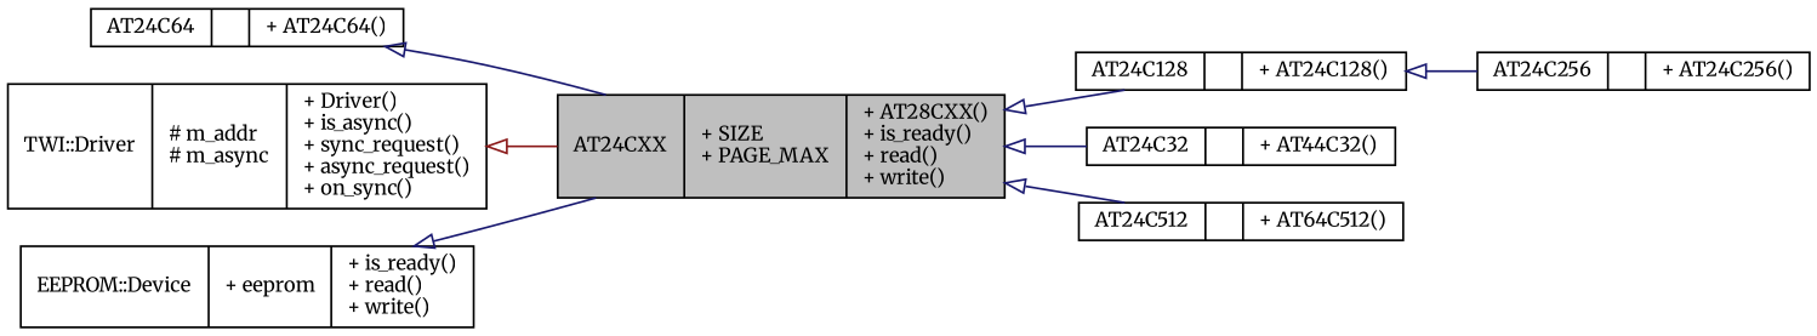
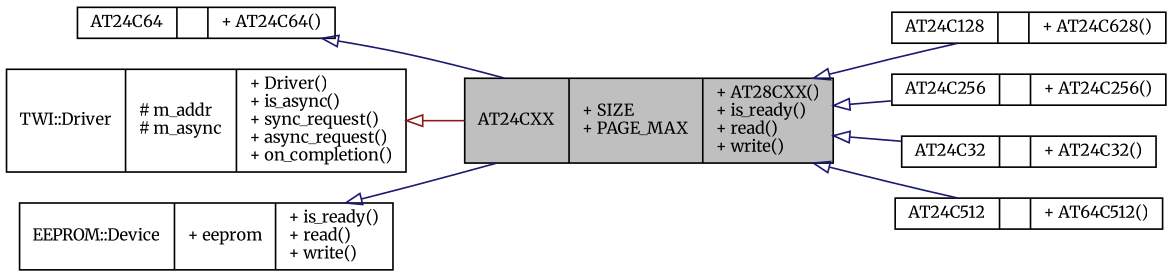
  digraph {
    fontname=Merriweather
    rankdir=LR
    node [color=black fillcolor=white fontname=Merriweather fontsize=10 shape=record style=filled]
    edge [arrowtail=onormal color=midnightblue dir=back fontname=Merriweather fontsize=10 labelfontname=Helvetica labelfontsize=10 style=solid]
    n1 [fillcolor=grey75 fontcolor=black height=0.2 label="{AT24CXX\n|+ SIZE\l+ PAGE_MAX\l|+ AT28CXX()\l+ is_ready()\l+ read()\l+ write()\l}" width=0.4]
-   n2 [height=0.2 label="{AT24C128\n||+ AT24C128()\l}" width=0.4]
+   n2 [height=0.2 label="{AT24C128\n||+ AT24C628()\l}" width=0.4]
    n3 [height=0.2 label="{AT24C256\n||+ AT24C256()\l}" width=0.4]
-   n4 [height=0.2 label="{AT24C32\n||+ AT44C32()\l}" width=0.4]
+   n4 [height=0.2 label="{AT24C32\n||+ AT24C32()\l}" width=0.4]
    n5 [height=0.2 label="{AT24C512\n||+ AT64C512()\l}" width=0.4]
    n6 [height=0.2 label="{AT24C64\n||+ AT24C64()\l}" width=0.4]
-   n7 [height=0.2 label="{TWI::Driver\n|# m_addr\l# m_async\l|+ Driver()\l+ is_async()\l+ sync_request()\l+ async_request()\l+ on_sync()\l}" width=0.4]
+   n7 [height=0.2 label="{TWI::Driver\n|# m_addr\l# m_async\l|+ Driver()\l+ is_async()\l+ sync_request()\l+ async_request()\l+ on_completion()\l}" width=0.4]
    n8 [height=0.2 label="{EEPROM::Device\n|+ eeprom\l|+ is_ready()\l+ read()\l+ write()\l}" width=0.4]
    n1 -> n2
-   n2 -> n3
+   n1 -> n3
    n1 -> n4
    n1 -> n5
    n6 -> n1
    n7 -> n1 [color=firebrick4]
    n8 -> n1
  }
